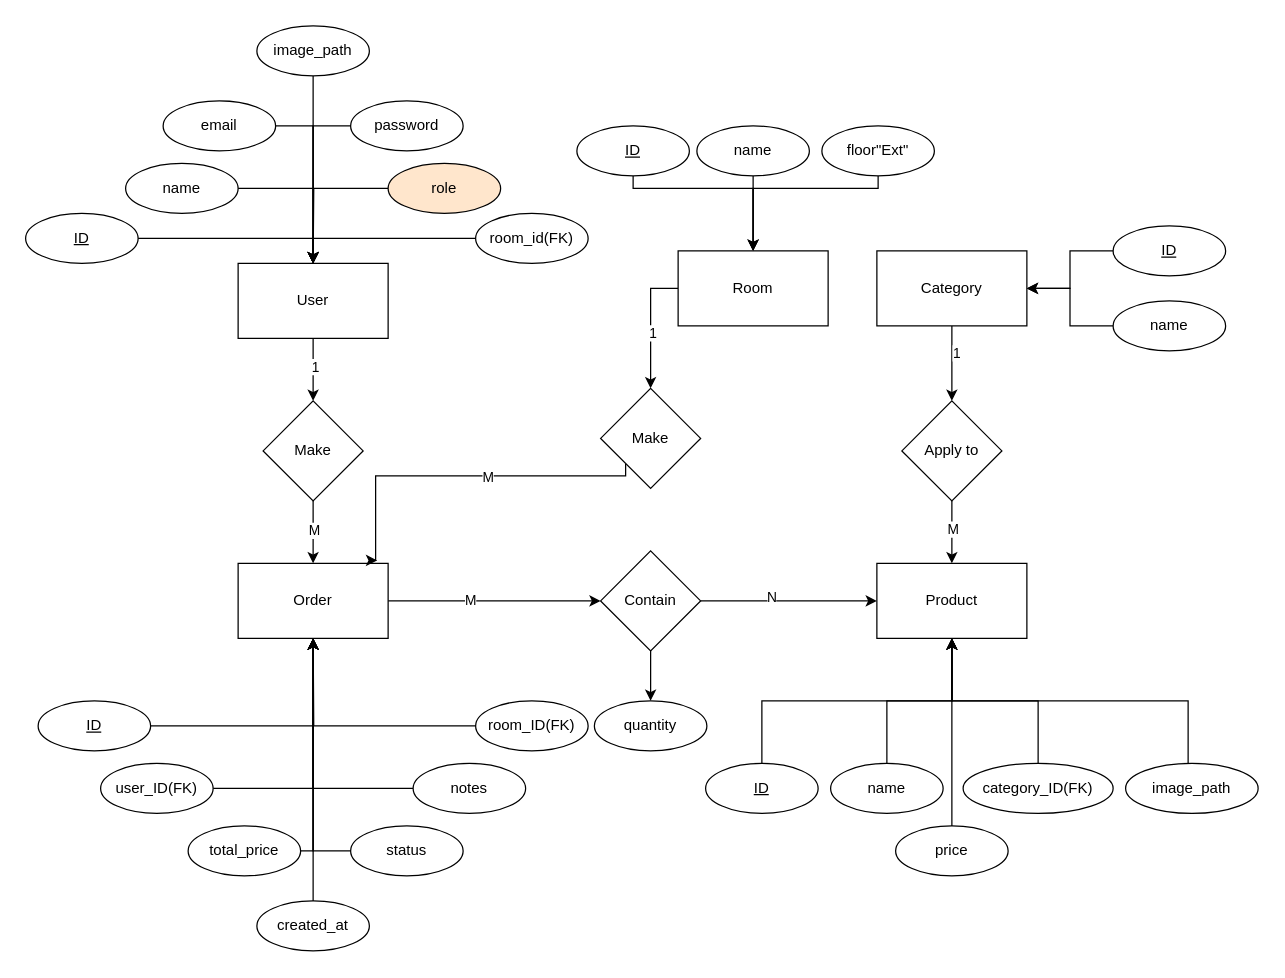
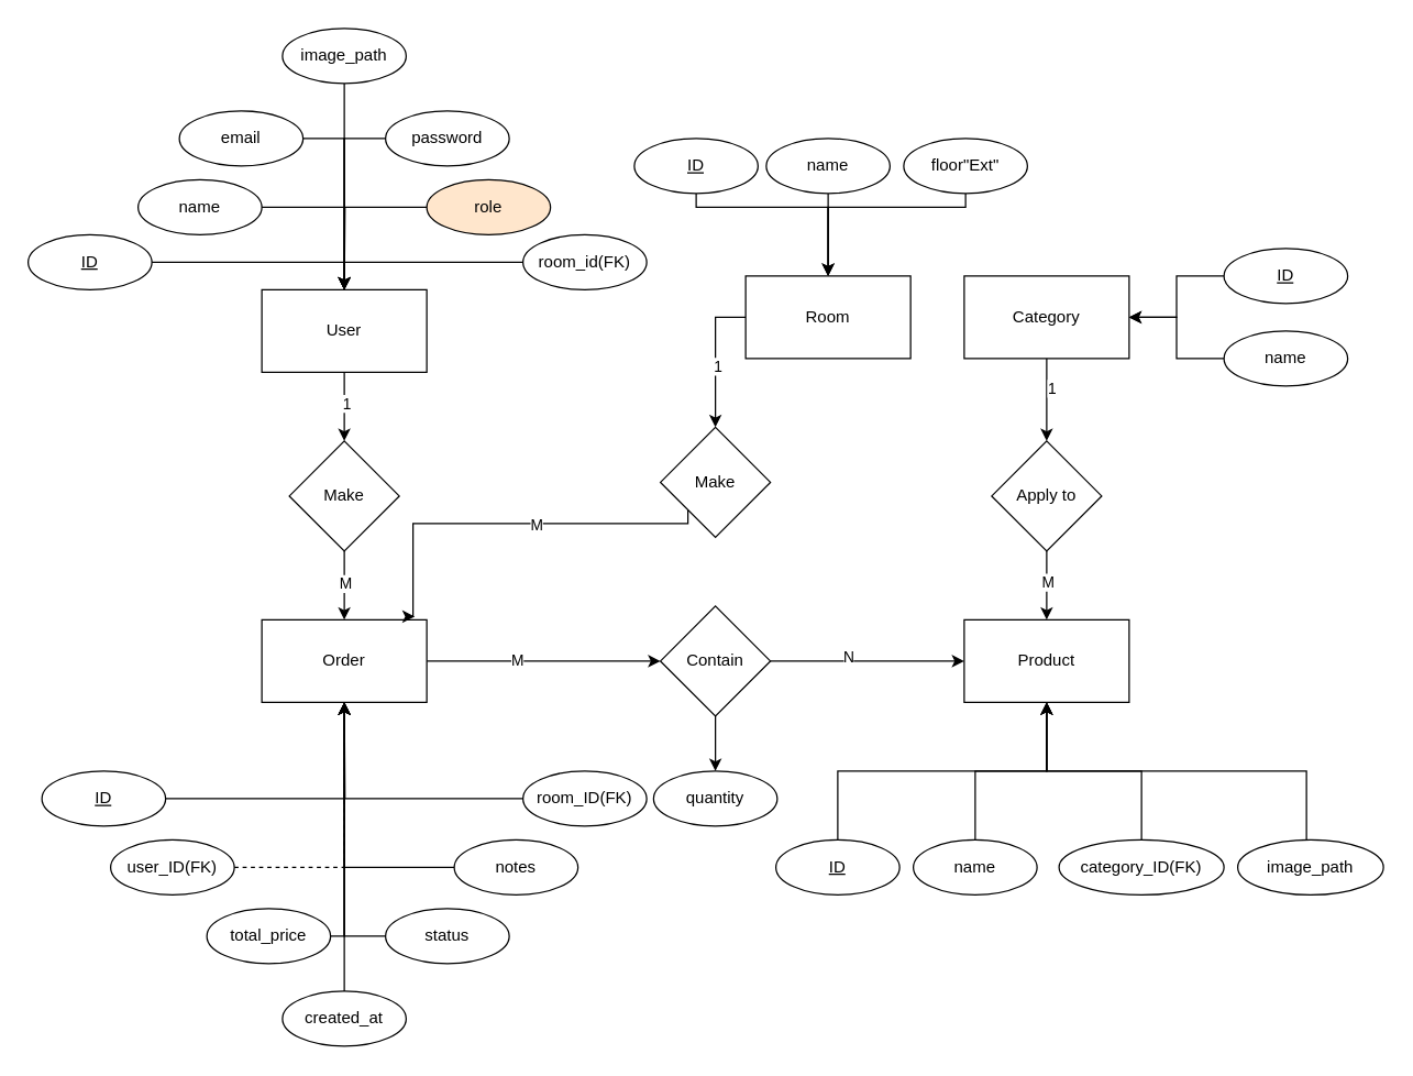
  <mxCell id="0" />
  <mxCell id="1" parent="0" />
  <mxCell id="2" style="edgeStyle=orthogonalEdgeStyle;rounded=0;orthogonalLoop=1;jettySize=auto;html=1;exitX=0.5;exitY=1;exitDx=0;exitDy=0;entryX=0.5;entryY=0;entryDx=0;entryDy=0;" edge="1" parent="1" source="4" target="17"><mxGeometry relative="1" as="geometry" /></mxCell>
  <mxCell id="3" value="1" style="edgeLabel;html=1;align=center;verticalAlign=middle;resizable=0;points=[];" vertex="1" connectable="0" parent="2"><mxGeometry x="-0.126" y="1" relative="1" as="geometry"><mxPoint as="offset" /></mxGeometry></mxCell>
  <mxCell id="4" value="User" style="rounded=0;whiteSpace=wrap;html=1;" vertex="1" parent="1"><mxGeometry x="190" y="210" width="120" height="60" as="geometry" /></mxCell>
  <mxCell id="5" value="Product" style="rounded=0;whiteSpace=wrap;html=1;" vertex="1" parent="1"><mxGeometry x="701" y="450" width="120" height="60" as="geometry" /></mxCell>
  <mxCell id="6" value="" style="edgeStyle=orthogonalEdgeStyle;rounded=0;orthogonalLoop=1;jettySize=auto;html=1;" edge="1" parent="1" source="8" target="24"><mxGeometry relative="1" as="geometry" /></mxCell>
  <mxCell id="7" value="1" style="edgeLabel;html=1;align=center;verticalAlign=middle;resizable=0;points=[];" vertex="1" connectable="0" parent="6"><mxGeometry x="-0.297" y="3" relative="1" as="geometry"><mxPoint as="offset" /></mxGeometry></mxCell>
  <mxCell id="8" value="Category" style="rounded=0;whiteSpace=wrap;html=1;" vertex="1" parent="1"><mxGeometry x="701" y="200" width="120" height="60" as="geometry" /></mxCell>
  <mxCell id="9" value="" style="edgeStyle=orthogonalEdgeStyle;rounded=0;orthogonalLoop=1;jettySize=auto;html=1;" edge="1" parent="1" source="11" target="21"><mxGeometry relative="1" as="geometry" /></mxCell>
  <mxCell id="10" value="M" style="edgeLabel;html=1;align=center;verticalAlign=middle;resizable=0;points=[];" vertex="1" connectable="0" parent="9"><mxGeometry x="-0.23" y="1" relative="1" as="geometry"><mxPoint as="offset" /></mxGeometry></mxCell>
  <mxCell id="11" value="Order" style="rounded=0;whiteSpace=wrap;html=1;" vertex="1" parent="1"><mxGeometry x="190" y="450" width="120" height="60" as="geometry" /></mxCell>
  <mxCell id="12" style="edgeStyle=orthogonalEdgeStyle;rounded=0;orthogonalLoop=1;jettySize=auto;html=1;exitX=0;exitY=0.5;exitDx=0;exitDy=0;" edge="1" parent="1" source="14" target="27"><mxGeometry relative="1" as="geometry" /></mxCell>
  <mxCell id="13" value="1" style="edgeLabel;html=1;align=center;verticalAlign=middle;resizable=0;points=[];" vertex="1" connectable="0" parent="12"><mxGeometry x="0.123" y="1" relative="1" as="geometry"><mxPoint as="offset" /></mxGeometry></mxCell>
  <mxCell id="14" value="Room" style="rounded=0;whiteSpace=wrap;html=1;" vertex="1" parent="1"><mxGeometry x="542" y="200" width="120" height="60" as="geometry" /></mxCell>
  <mxCell id="15" value="" style="edgeStyle=orthogonalEdgeStyle;rounded=0;orthogonalLoop=1;jettySize=auto;html=1;" edge="1" parent="1" source="17" target="11"><mxGeometry relative="1" as="geometry" /></mxCell>
  <mxCell id="16" value="M" style="edgeLabel;html=1;align=center;verticalAlign=middle;resizable=0;points=[];" vertex="1" connectable="0" parent="15"><mxGeometry x="-0.069" relative="1" as="geometry"><mxPoint as="offset" /></mxGeometry></mxCell>
  <mxCell id="17" value="Make" style="rhombus;whiteSpace=wrap;html=1;" vertex="1" parent="1"><mxGeometry x="210" y="320" width="80" height="80" as="geometry" /></mxCell>
  <mxCell id="18" value="" style="edgeStyle=orthogonalEdgeStyle;rounded=0;orthogonalLoop=1;jettySize=auto;html=1;" edge="1" parent="1" source="21" target="5"><mxGeometry relative="1" as="geometry" /></mxCell>
  <mxCell id="19" value="N" style="edgeLabel;html=1;align=center;verticalAlign=middle;resizable=0;points=[];" vertex="1" connectable="0" parent="18"><mxGeometry x="-0.213" y="4" relative="1" as="geometry"><mxPoint x="1" as="offset" /></mxGeometry></mxCell>
  <mxCell id="20" style="edgeStyle=orthogonalEdgeStyle;rounded=0;orthogonalLoop=1;jettySize=auto;html=1;exitX=1;exitY=1;exitDx=0;exitDy=0;entryX=0.5;entryY=0;entryDx=0;entryDy=0;" edge="1" parent="1" source="21" target="28"><mxGeometry relative="1" as="geometry"><Array as="points"><mxPoint x="520" y="500" /></Array></mxGeometry></mxCell>
  <mxCell id="21" value="Contain" style="rhombus;whiteSpace=wrap;html=1;" vertex="1" parent="1"><mxGeometry x="480" y="440" width="80" height="80" as="geometry" /></mxCell>
  <mxCell id="22" value="" style="edgeStyle=orthogonalEdgeStyle;rounded=0;orthogonalLoop=1;jettySize=auto;html=1;" edge="1" parent="1" source="24" target="5"><mxGeometry relative="1" as="geometry" /></mxCell>
  <mxCell id="23" value="M" style="edgeLabel;html=1;align=center;verticalAlign=middle;resizable=0;points=[];" vertex="1" connectable="0" parent="22"><mxGeometry x="-0.126" relative="1" as="geometry"><mxPoint as="offset" /></mxGeometry></mxCell>
  <mxCell id="24" value="Apply to" style="rhombus;whiteSpace=wrap;html=1;" vertex="1" parent="1"><mxGeometry x="721" y="320" width="80" height="80" as="geometry" /></mxCell>
  <mxCell id="25" style="edgeStyle=orthogonalEdgeStyle;rounded=0;orthogonalLoop=1;jettySize=auto;html=1;exitX=0;exitY=1;exitDx=0;exitDy=0;entryX=0.927;entryY=-0.04;entryDx=0;entryDy=0;entryPerimeter=0;" edge="1" parent="1" source="27" target="11"><mxGeometry relative="1" as="geometry"><mxPoint x="300" y="440" as="targetPoint" /><Array as="points"><mxPoint x="300" y="380" /><mxPoint x="300" y="448" /></Array></mxGeometry></mxCell>
  <mxCell id="26" value="M" style="edgeLabel;html=1;align=center;verticalAlign=middle;resizable=0;points=[];" vertex="1" connectable="0" parent="25"><mxGeometry x="0.261" y="-4" relative="1" as="geometry"><mxPoint x="55" y="4" as="offset" /></mxGeometry></mxCell>
  <mxCell id="27" value="Make" style="rhombus;whiteSpace=wrap;html=1;" vertex="1" parent="1"><mxGeometry x="480" y="310" width="80" height="80" as="geometry" /></mxCell>
  <mxCell id="28" value="quantity" style="ellipse;whiteSpace=wrap;html=1;" vertex="1" parent="1"><mxGeometry x="475" y="560" width="90" height="40" as="geometry" /></mxCell>
  <mxCell id="29" style="edgeStyle=orthogonalEdgeStyle;rounded=0;orthogonalLoop=1;jettySize=auto;html=1;exitX=0.5;exitY=1;exitDx=0;exitDy=0;entryX=0.5;entryY=0;entryDx=0;entryDy=0;" edge="1" parent="1" source="30" target="4"><mxGeometry relative="1" as="geometry" /></mxCell>
  <mxCell id="30" value="image_path" style="ellipse;whiteSpace=wrap;html=1;" vertex="1" parent="1"><mxGeometry x="205" y="20" width="90" height="40" as="geometry" /></mxCell>
  <mxCell id="31" style="edgeStyle=orthogonalEdgeStyle;rounded=0;orthogonalLoop=1;jettySize=auto;html=1;entryX=0.5;entryY=0;entryDx=0;entryDy=0;" edge="1" parent="1" source="32" target="4"><mxGeometry relative="1" as="geometry" /></mxCell>
  <mxCell id="32" value="room_id(FK)" style="ellipse;whiteSpace=wrap;html=1;" vertex="1" parent="1"><mxGeometry x="380" y="170" width="90" height="40" as="geometry" /></mxCell>
  <mxCell id="33" style="edgeStyle=orthogonalEdgeStyle;rounded=0;orthogonalLoop=1;jettySize=auto;html=1;exitX=0;exitY=0.5;exitDx=0;exitDy=0;" edge="1" parent="1" source="34"><mxGeometry relative="1" as="geometry"><mxPoint x="250" y="210" as="targetPoint" /></mxGeometry></mxCell>
  <mxCell id="34" value="role" style="ellipse;whiteSpace=wrap;html=1;fillColor=#ffe6cc;" vertex="1" parent="1"><mxGeometry x="310" y="130" width="90" height="40" as="geometry" /></mxCell>
  <mxCell id="35" style="edgeStyle=orthogonalEdgeStyle;rounded=0;orthogonalLoop=1;jettySize=auto;html=1;entryX=0.5;entryY=0;entryDx=0;entryDy=0;exitX=0;exitY=0.5;exitDx=0;exitDy=0;" edge="1" parent="1" source="36" target="4"><mxGeometry relative="1" as="geometry"><Array as="points"><mxPoint x="250" y="100" /></Array></mxGeometry></mxCell>
  <mxCell id="36" value="password" style="ellipse;whiteSpace=wrap;html=1;" vertex="1" parent="1"><mxGeometry x="280" y="80" width="90" height="40" as="geometry" /></mxCell>
  <mxCell id="37" style="edgeStyle=orthogonalEdgeStyle;rounded=0;orthogonalLoop=1;jettySize=auto;html=1;exitX=1;exitY=0.5;exitDx=0;exitDy=0;entryX=0.5;entryY=0;entryDx=0;entryDy=0;" edge="1" parent="1" source="38" target="4"><mxGeometry relative="1" as="geometry"><Array as="points"><mxPoint x="250" y="130" /><mxPoint x="250" y="130" /></Array></mxGeometry></mxCell>
  <mxCell id="38" value="email" style="ellipse;whiteSpace=wrap;html=1;" vertex="1" parent="1"><mxGeometry x="130" y="80" width="90" height="40" as="geometry" /></mxCell>
  <mxCell id="39" value="name" style="ellipse;whiteSpace=wrap;html=1;" vertex="1" parent="1"><mxGeometry x="100" y="130" width="90" height="40" as="geometry" /></mxCell>
  <mxCell id="40" value="&lt;u&gt;ID&lt;/u&gt;" style="ellipse;whiteSpace=wrap;html=1;" vertex="1" parent="1"><mxGeometry x="20" y="170" width="90" height="40" as="geometry" /></mxCell>
  <mxCell id="41" style="edgeStyle=orthogonalEdgeStyle;rounded=0;orthogonalLoop=1;jettySize=auto;html=1;exitX=1;exitY=0.5;exitDx=0;exitDy=0;entryX=0.5;entryY=0;entryDx=0;entryDy=0;" edge="1" parent="1" source="39" target="4"><mxGeometry relative="1" as="geometry"><Array as="points"><mxPoint x="250" y="150" /></Array></mxGeometry></mxCell>
  <mxCell id="42" style="edgeStyle=orthogonalEdgeStyle;rounded=0;orthogonalLoop=1;jettySize=auto;html=1;exitX=1;exitY=0.5;exitDx=0;exitDy=0;entryX=0.5;entryY=0;entryDx=0;entryDy=0;" edge="1" parent="1" source="40" target="4"><mxGeometry relative="1" as="geometry"><mxPoint x="197" y="210" as="targetPoint" /><Array as="points"><mxPoint x="110" y="190" /><mxPoint x="250" y="190" /></Array></mxGeometry></mxCell>
  <mxCell id="43" value="name" style="ellipse;whiteSpace=wrap;html=1;" vertex="1" parent="1"><mxGeometry x="557" y="100" width="90" height="40" as="geometry" /></mxCell>
  <mxCell id="44" style="edgeStyle=orthogonalEdgeStyle;rounded=0;orthogonalLoop=1;jettySize=auto;html=1;exitX=0.5;exitY=1;exitDx=0;exitDy=0;entryX=0.5;entryY=0;entryDx=0;entryDy=0;" edge="1" parent="1" source="45" target="14"><mxGeometry relative="1" as="geometry"><Array as="points"><mxPoint x="506" y="150" /><mxPoint x="602" y="150" /></Array></mxGeometry></mxCell>
  <mxCell id="45" value="&lt;u&gt;ID&lt;/u&gt;" style="ellipse;whiteSpace=wrap;html=1;" vertex="1" parent="1"><mxGeometry x="461" y="100" width="90" height="40" as="geometry" /></mxCell>
  <mxCell id="46" style="edgeStyle=orthogonalEdgeStyle;rounded=0;orthogonalLoop=1;jettySize=auto;html=1;exitX=0.5;exitY=1;exitDx=0;exitDy=0;entryX=0.5;entryY=0;entryDx=0;entryDy=0;" edge="1" parent="1" source="47" target="14"><mxGeometry relative="1" as="geometry"><Array as="points"><mxPoint x="702" y="150" /><mxPoint x="602" y="150" /></Array></mxGeometry></mxCell>
  <mxCell id="47" value="floor&quot;Ext&quot;" style="ellipse;whiteSpace=wrap;html=1;" vertex="1" parent="1"><mxGeometry x="657" y="100" width="90" height="40" as="geometry" /></mxCell>
  <mxCell id="48" style="edgeStyle=orthogonalEdgeStyle;rounded=0;orthogonalLoop=1;jettySize=auto;html=1;exitX=0.5;exitY=1;exitDx=0;exitDy=0;entryX=0.5;entryY=0;entryDx=0;entryDy=0;" edge="1" parent="1" source="43" target="14"><mxGeometry relative="1" as="geometry" /></mxCell>
  <mxCell id="49" value="" style="edgeStyle=orthogonalEdgeStyle;rounded=0;orthogonalLoop=1;jettySize=auto;html=1;" edge="1" parent="1" source="50" target="8"><mxGeometry relative="1" as="geometry" /></mxCell>
  <mxCell id="50" value="&lt;u&gt;ID&lt;/u&gt;" style="ellipse;whiteSpace=wrap;html=1;" vertex="1" parent="1"><mxGeometry x="890" y="180" width="90" height="40" as="geometry" /></mxCell>
  <mxCell id="51" value="" style="edgeStyle=orthogonalEdgeStyle;rounded=0;orthogonalLoop=1;jettySize=auto;html=1;" edge="1" parent="1" source="52" target="8"><mxGeometry relative="1" as="geometry" /></mxCell>
  <mxCell id="52" value="name" style="ellipse;whiteSpace=wrap;html=1;" vertex="1" parent="1"><mxGeometry x="890" y="240" width="90" height="40" as="geometry" /></mxCell>
  <mxCell id="53" style="edgeStyle=orthogonalEdgeStyle;rounded=0;orthogonalLoop=1;jettySize=auto;html=1;entryX=0.5;entryY=1;entryDx=0;entryDy=0;" edge="1" parent="1" source="54" target="5"><mxGeometry relative="1" as="geometry"><Array as="points"><mxPoint x="950" y="560" /><mxPoint x="761" y="560" /></Array></mxGeometry></mxCell>
  <mxCell id="54" value="image_path" style="ellipse;whiteSpace=wrap;html=1;" vertex="1" parent="1"><mxGeometry x="900" y="610" width="106" height="40" as="geometry" /></mxCell>
- <mxCell id="55" value="" style="edgeStyle=orthogonalEdgeStyle;rounded=0;orthogonalLoop=1;jettySize=auto;html=1;" edge="1" parent="1" source="56" target="5"><mxGeometry relative="1" as="geometry" /></mxCell>
- <mxCell id="56" value="price" style="ellipse;whiteSpace=wrap;html=1;" vertex="1" parent="1"><mxGeometry x="716" y="660" width="90" height="40" as="geometry" /></mxCell>
  <mxCell id="57" style="edgeStyle=orthogonalEdgeStyle;rounded=0;orthogonalLoop=1;jettySize=auto;html=1;entryX=0.5;entryY=1;entryDx=0;entryDy=0;" edge="1" parent="1" source="58" target="5"><mxGeometry relative="1" as="geometry" /></mxCell>
  <mxCell id="58" value="name" style="ellipse;whiteSpace=wrap;html=1;" vertex="1" parent="1"><mxGeometry x="664" y="610" width="90" height="40" as="geometry" /></mxCell>
  <mxCell id="59" style="edgeStyle=orthogonalEdgeStyle;rounded=0;orthogonalLoop=1;jettySize=auto;html=1;" edge="1" parent="1" source="60"><mxGeometry relative="1" as="geometry"><mxPoint x="761" y="510" as="targetPoint" /><Array as="points"><mxPoint x="609" y="560" /><mxPoint x="761" y="560" /><mxPoint x="761" y="510" /></Array></mxGeometry></mxCell>
  <mxCell id="60" value="&lt;u&gt;ID&lt;/u&gt;" style="ellipse;whiteSpace=wrap;html=1;" vertex="1" parent="1"><mxGeometry x="564" y="610" width="90" height="40" as="geometry" /></mxCell>
  <mxCell id="61" style="edgeStyle=orthogonalEdgeStyle;rounded=0;orthogonalLoop=1;jettySize=auto;html=1;entryX=0.5;entryY=1;entryDx=0;entryDy=0;" edge="1" parent="1" source="62" target="5"><mxGeometry relative="1" as="geometry"><Array as="points"><mxPoint x="830" y="560" /><mxPoint x="761" y="560" /></Array></mxGeometry></mxCell>
  <mxCell id="62" value="category_ID(FK)" style="ellipse;whiteSpace=wrap;html=1;" vertex="1" parent="1"><mxGeometry x="770" y="610" width="120" height="40" as="geometry" /></mxCell>
  <mxCell id="63" style="edgeStyle=orthogonalEdgeStyle;rounded=0;orthogonalLoop=1;jettySize=auto;html=1;entryX=0.5;entryY=1;entryDx=0;entryDy=0;" edge="1" parent="1" source="64" target="11"><mxGeometry relative="1" as="geometry"><Array as="points"><mxPoint x="250" y="630" /><mxPoint x="250" y="630" /></Array></mxGeometry></mxCell>
  <mxCell id="64" value="total_price" style="ellipse;whiteSpace=wrap;html=1;" vertex="1" parent="1"><mxGeometry x="150" y="660" width="90" height="40" as="geometry" /></mxCell>
  <mxCell id="65" style="edgeStyle=orthogonalEdgeStyle;rounded=0;orthogonalLoop=1;jettySize=auto;html=1;entryX=0.5;entryY=1;entryDx=0;entryDy=0;" edge="1" parent="1" source="66" target="11"><mxGeometry relative="1" as="geometry" /></mxCell>
  <mxCell id="66" value="&lt;u&gt;ID&lt;/u&gt;" style="ellipse;whiteSpace=wrap;html=1;" vertex="1" parent="1"><mxGeometry x="30" y="560" width="90" height="40" as="geometry" /></mxCell>
  <mxCell id="67" style="edgeStyle=orthogonalEdgeStyle;rounded=0;orthogonalLoop=1;jettySize=auto;html=1;entryX=0.5;entryY=1;entryDx=0;entryDy=0;" edge="1" parent="1" source="68" target="11"><mxGeometry relative="1" as="geometry"><Array as="points"><mxPoint x="250" y="680" /></Array></mxGeometry></mxCell>
  <mxCell id="68" value="status" style="ellipse;whiteSpace=wrap;html=1;" vertex="1" parent="1"><mxGeometry x="280" y="660" width="90" height="40" as="geometry" /></mxCell>
- <mxCell id="69" style="edgeStyle=orthogonalEdgeStyle;rounded=0;orthogonalLoop=1;jettySize=auto;html=1;entryX=0.5;entryY=1;entryDx=0;entryDy=0;" edge="1" parent="1" source="70" target="11"><mxGeometry relative="1" as="geometry" /></mxCell>
+ <mxCell id="69" style="edgeStyle=orthogonalEdgeStyle;rounded=0;orthogonalLoop=1;jettySize=auto;html=1;entryX=0.5;entryY=1;entryDx=0;entryDy=0;dashed=1;" edge="1" parent="1" source="70" target="11"><mxGeometry relative="1" as="geometry" /></mxCell>
  <mxCell id="70" value="user_ID(FK)" style="ellipse;whiteSpace=wrap;html=1;" vertex="1" parent="1"><mxGeometry x="80" y="610" width="90" height="40" as="geometry" /></mxCell>
  <mxCell id="71" style="edgeStyle=orthogonalEdgeStyle;rounded=0;orthogonalLoop=1;jettySize=auto;html=1;entryX=0.5;entryY=1;entryDx=0;entryDy=0;" edge="1" parent="1" source="72" target="11"><mxGeometry relative="1" as="geometry" /></mxCell>
  <mxCell id="72" value="notes" style="ellipse;whiteSpace=wrap;html=1;" vertex="1" parent="1"><mxGeometry x="330" y="610" width="90" height="40" as="geometry" /></mxCell>
  <mxCell id="73" style="edgeStyle=orthogonalEdgeStyle;rounded=0;orthogonalLoop=1;jettySize=auto;html=1;" edge="1" parent="1" source="74"><mxGeometry relative="1" as="geometry"><mxPoint x="250" y="510" as="targetPoint" /></mxGeometry></mxCell>
  <mxCell id="74" value="room_ID(FK)" style="ellipse;whiteSpace=wrap;html=1;" vertex="1" parent="1"><mxGeometry x="380" y="560" width="90" height="40" as="geometry" /></mxCell>
  <mxCell id="75" style="edgeStyle=orthogonalEdgeStyle;rounded=0;orthogonalLoop=1;jettySize=auto;html=1;entryX=0.5;entryY=1;entryDx=0;entryDy=0;" edge="1" parent="1" source="76" target="11"><mxGeometry relative="1" as="geometry" /></mxCell>
  <mxCell id="76" value="created_at" style="ellipse;whiteSpace=wrap;html=1;" vertex="1" parent="1"><mxGeometry x="205" y="720" width="90" height="40" as="geometry" /></mxCell>
